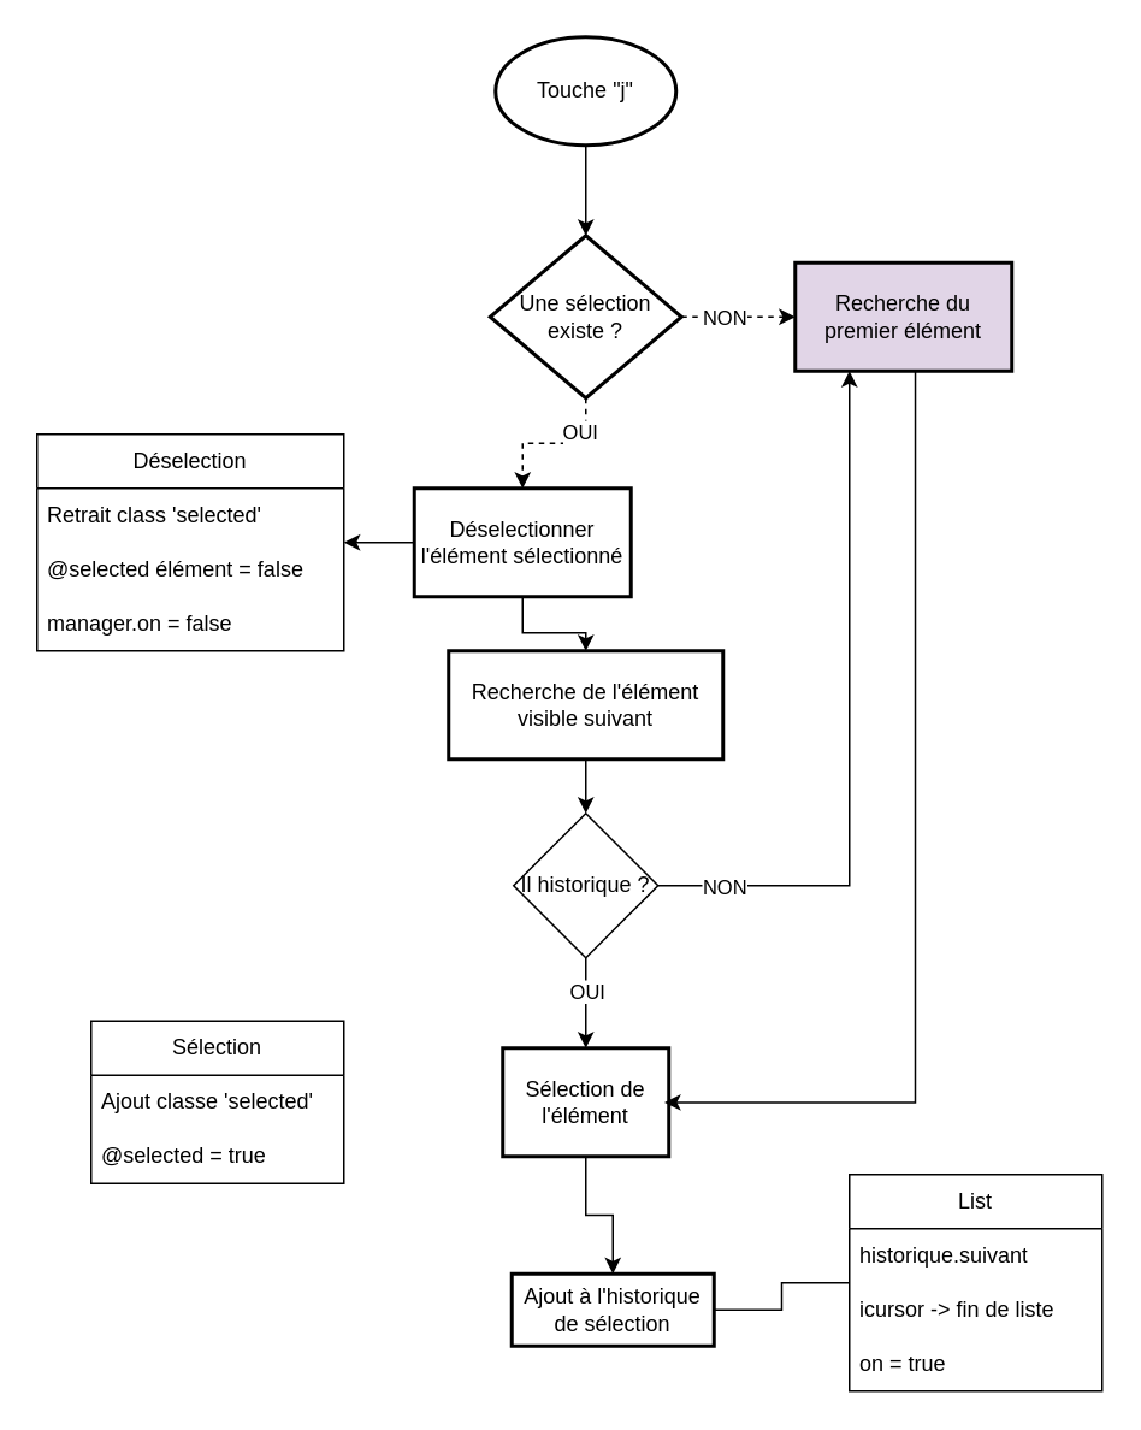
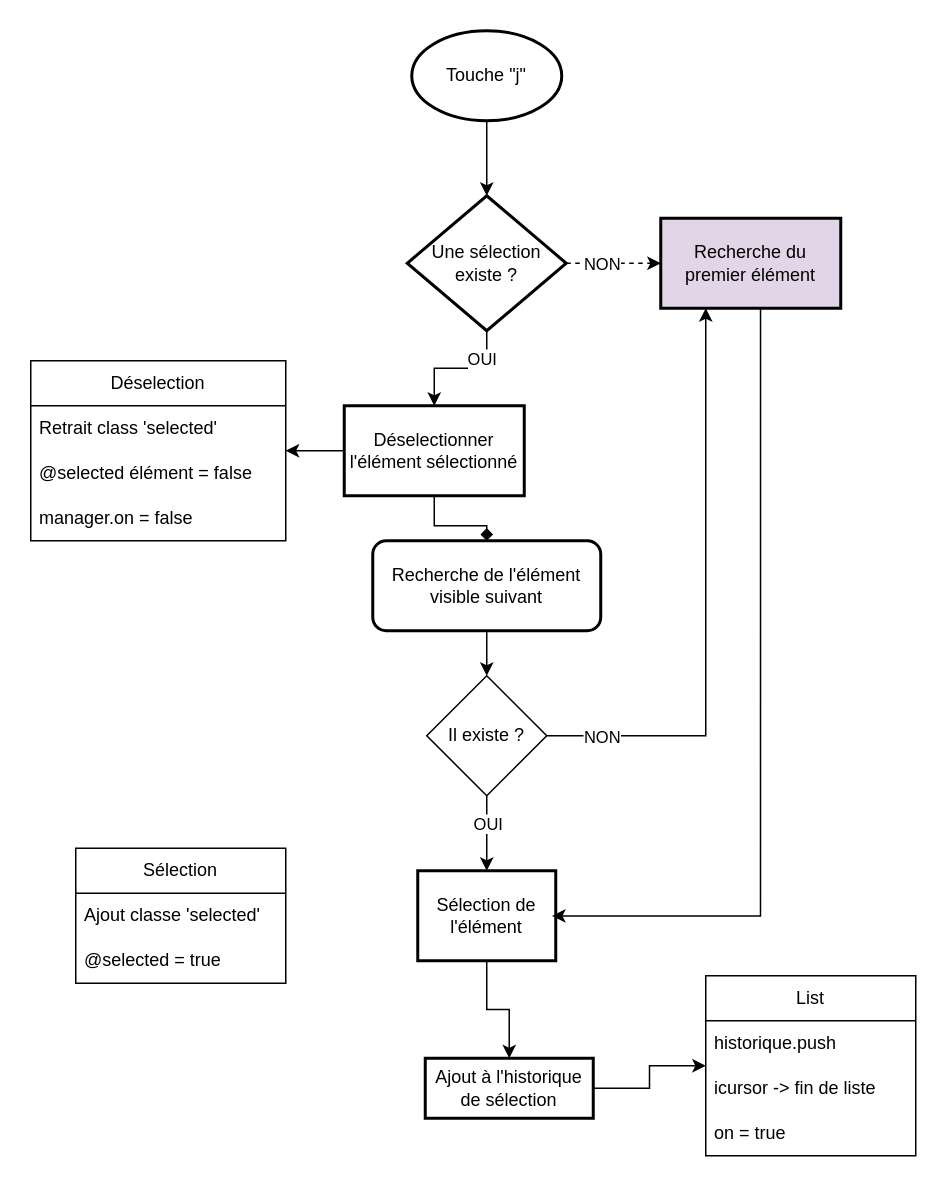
  <mxCell id="0" />
  <mxCell id="1" parent="0" />
  <mxCell id="2" style="edgeStyle=orthogonalEdgeStyle;rounded=0;orthogonalLoop=1;jettySize=auto;html=1;entryX=0.5;entryY=0;entryDx=0;entryDy=0;movable=0;resizable=0;rotatable=0;deletable=0;editable=0;locked=1;connectable=0;" edge="1" parent="1" source="3" target="7"><mxGeometry relative="1" as="geometry" /></mxCell>
  <mxCell id="3" value="Touche &quot;j&quot;" style="strokeWidth=2;html=1;shape=mxgraph.flowchart.start_1;whiteSpace=wrap;movable=0;resizable=0;rotatable=0;deletable=0;editable=0;locked=1;connectable=0;" vertex="1" parent="1"><mxGeometry x="274" y="20" width="100" height="60" as="geometry" /></mxCell>
  <mxCell id="4" value="" style="edgeStyle=orthogonalEdgeStyle;rounded=0;orthogonalLoop=1;jettySize=auto;html=1;dashed=1;" edge="1" parent="1" source="7" target="8"><mxGeometry relative="1" as="geometry" /></mxCell>
  <mxCell id="5" value="NON" style="edgeLabel;html=1;align=center;verticalAlign=middle;resizable=0;points=[];movable=0;rotatable=0;deletable=0;editable=0;locked=1;connectable=0;" vertex="1" connectable="0" parent="4"><mxGeometry x="-0.084" y="-1" relative="1" as="geometry"><mxPoint x="-6" y="-1" as="offset" /></mxGeometry></mxCell>
- <mxCell id="6" value="" style="edgeStyle=orthogonalEdgeStyle;rounded=0;orthogonalLoop=1;jettySize=auto;html=1;" edge="1" parent="1" source="18" target="11"><mxGeometry relative="1" as="geometry" /></mxCell>
+ <mxCell id="6" value="" style="edgeStyle=orthogonalEdgeStyle;rounded=0;orthogonalLoop=1;jettySize=auto;html=1;endArrow=diamond;" edge="1" parent="1" source="18" target="11"><mxGeometry relative="1" as="geometry" /></mxCell>
  <mxCell id="7" value="Une sélection existe ?" style="rhombus;whiteSpace=wrap;html=1;strokeWidth=2;movable=0;resizable=0;rotatable=0;deletable=0;editable=0;locked=1;connectable=0;" vertex="1" parent="1"><mxGeometry x="271" y="130" width="106" height="90" as="geometry" /></mxCell>
  <mxCell id="8" value="Recherche du premier élément" style="whiteSpace=wrap;html=1;strokeWidth=2;fillColor=#e1d5e7;" vertex="1" parent="1"><mxGeometry x="440" y="145" width="120" height="60" as="geometry" /></mxCell>
  <mxCell id="9" value="" style="edgeStyle=orthogonalEdgeStyle;rounded=0;orthogonalLoop=1;jettySize=auto;html=1;" edge="1" parent="1" source="26" target="13"><mxGeometry relative="1" as="geometry" /></mxCell>
  <mxCell id="10" value="OUI" style="edgeLabel;html=1;align=center;verticalAlign=middle;resizable=0;points=[];" vertex="1" connectable="0" parent="9"><mxGeometry x="-0.274" relative="1" as="geometry"><mxPoint as="offset" /></mxGeometry></mxCell>
- <mxCell id="11" value="Recherche de l'élément visible suivant" style="whiteSpace=wrap;html=1;strokeWidth=2;" vertex="1" parent="1"><mxGeometry x="248" y="360" width="152" height="60" as="geometry" /></mxCell>
+ <mxCell id="11" value="Recherche de l'élément visible suivant" style="whiteSpace=wrap;html=1;strokeWidth=2;rounded=1;" vertex="1" parent="1"><mxGeometry x="248" y="360" width="152" height="60" as="geometry" /></mxCell>
  <mxCell id="12" value="" style="edgeStyle=orthogonalEdgeStyle;rounded=0;orthogonalLoop=1;jettySize=auto;html=1;" edge="1" parent="1" source="13" target="31"><mxGeometry relative="1" as="geometry" /></mxCell>
  <mxCell id="13" value="Sélection de l'élément" style="whiteSpace=wrap;html=1;strokeWidth=2;" vertex="1" parent="1"><mxGeometry x="278" y="580" width="92" height="60" as="geometry" /></mxCell>
  <mxCell id="14" style="edgeStyle=orthogonalEdgeStyle;rounded=0;orthogonalLoop=1;jettySize=auto;html=1;entryX=0.973;entryY=0.502;entryDx=0;entryDy=0;entryPerimeter=0;" edge="1" parent="1" target="13"><mxGeometry relative="1" as="geometry"><mxPoint x="506.519" y="205" as="sourcePoint" /><mxPoint x="390.01" y="483.84" as="targetPoint" /><Array as="points"><mxPoint x="506" y="610" /></Array></mxGeometry></mxCell>
- <mxCell id="15" value="" style="edgeStyle=orthogonalEdgeStyle;rounded=0;orthogonalLoop=1;jettySize=auto;html=1;dashed=1;" edge="1" parent="1" source="7" target="18"><mxGeometry relative="1" as="geometry"><mxPoint x="324" y="220" as="sourcePoint" /><mxPoint x="324" y="310" as="targetPoint" /></mxGeometry></mxCell>
+ <mxCell id="15" value="" style="edgeStyle=orthogonalEdgeStyle;rounded=0;orthogonalLoop=1;jettySize=auto;html=1;" edge="1" parent="1" source="7" target="18"><mxGeometry relative="1" as="geometry"><mxPoint x="324" y="220" as="sourcePoint" /><mxPoint x="324" y="310" as="targetPoint" /></mxGeometry></mxCell>
  <mxCell id="16" value="OUI" style="edgeLabel;html=1;align=center;verticalAlign=middle;resizable=0;points=[];movable=0;rotatable=0;deletable=0;editable=0;locked=1;connectable=0;" vertex="1" connectable="0" parent="15"><mxGeometry x="-0.311" relative="1" as="geometry"><mxPoint y="-7" as="offset" /></mxGeometry></mxCell>
  <mxCell id="17" style="edgeStyle=orthogonalEdgeStyle;rounded=0;orthogonalLoop=1;jettySize=auto;html=1;" edge="1" parent="1" source="18" target="19"><mxGeometry relative="1" as="geometry"><mxPoint x="210" y="300" as="targetPoint" /></mxGeometry></mxCell>
  <mxCell id="18" value="Déselectionner l'élément sélectionné" style="whiteSpace=wrap;html=1;strokeWidth=2;" vertex="1" parent="1"><mxGeometry x="229" y="270" width="120" height="60" as="geometry" /></mxCell>
  <mxCell id="19" value="Déselection" style="swimlane;fontStyle=0;childLayout=stackLayout;horizontal=1;startSize=30;horizontalStack=0;resizeParent=1;resizeParentMax=0;resizeLast=0;collapsible=1;marginBottom=0;whiteSpace=wrap;html=1;" vertex="1" parent="1"><mxGeometry x="20" y="240" width="170" height="120" as="geometry" /></mxCell>
  <mxCell id="20" value="Retrait class 'selected'" style="text;strokeColor=none;fillColor=none;align=left;verticalAlign=middle;spacingLeft=4;spacingRight=4;overflow=hidden;points=[[0,0.5],[1,0.5]];portConstraint=eastwest;rotatable=0;whiteSpace=wrap;html=1;" vertex="1" parent="19"><mxGeometry y="30" width="170" height="30" as="geometry" /></mxCell>
  <mxCell id="21" value="@selected élément = false" style="text;strokeColor=none;fillColor=none;align=left;verticalAlign=middle;spacingLeft=4;spacingRight=4;overflow=hidden;points=[[0,0.5],[1,0.5]];portConstraint=eastwest;rotatable=0;whiteSpace=wrap;html=1;" vertex="1" parent="19"><mxGeometry y="60" width="170" height="30" as="geometry" /></mxCell>
  <mxCell id="22" value="manager.on = false" style="text;strokeColor=none;fillColor=none;align=left;verticalAlign=middle;spacingLeft=4;spacingRight=4;overflow=hidden;points=[[0,0.5],[1,0.5]];portConstraint=eastwest;rotatable=0;whiteSpace=wrap;html=1;" vertex="1" parent="19"><mxGeometry y="90" width="170" height="30" as="geometry" /></mxCell>
  <mxCell id="23" value="" style="edgeStyle=orthogonalEdgeStyle;rounded=0;orthogonalLoop=1;jettySize=auto;html=1;" edge="1" parent="1" source="11" target="26"><mxGeometry relative="1" as="geometry"><mxPoint x="324" y="420" as="sourcePoint" /><mxPoint x="324" y="530" as="targetPoint" /></mxGeometry></mxCell>
  <mxCell id="24" style="edgeStyle=orthogonalEdgeStyle;rounded=0;orthogonalLoop=1;jettySize=auto;html=1;entryX=0.25;entryY=1;entryDx=0;entryDy=0;" edge="1" parent="1" source="26" target="8"><mxGeometry relative="1" as="geometry" /></mxCell>
  <mxCell id="25" value="NON" style="edgeLabel;html=1;align=center;verticalAlign=middle;resizable=0;points=[];" vertex="1" connectable="0" parent="24"><mxGeometry x="-0.897" y="2" relative="1" as="geometry"><mxPoint x="16" y="2" as="offset" /></mxGeometry></mxCell>
- <mxCell id="26" value="Il historique ?" style="rhombus;whiteSpace=wrap;html=1;" vertex="1" parent="1"><mxGeometry x="284" y="450" width="80" height="80" as="geometry" /></mxCell>
+ <mxCell id="26" value="Il existe ?" style="rhombus;whiteSpace=wrap;html=1;" vertex="1" parent="1"><mxGeometry x="284" y="450" width="80" height="80" as="geometry" /></mxCell>
  <mxCell id="27" value="Sélection" style="swimlane;fontStyle=0;childLayout=stackLayout;horizontal=1;startSize=30;horizontalStack=0;resizeParent=1;resizeParentMax=0;resizeLast=0;collapsible=1;marginBottom=0;whiteSpace=wrap;html=1;" vertex="1" parent="1"><mxGeometry x="50" y="565" width="140" height="90" as="geometry" /></mxCell>
  <mxCell id="28" value="Ajout classe 'selected'" style="text;strokeColor=none;fillColor=none;align=left;verticalAlign=middle;spacingLeft=4;spacingRight=4;overflow=hidden;points=[[0,0.5],[1,0.5]];portConstraint=eastwest;rotatable=0;whiteSpace=wrap;html=1;" vertex="1" parent="27"><mxGeometry y="30" width="140" height="30" as="geometry" /></mxCell>
  <mxCell id="29" value="@selected = true" style="text;strokeColor=none;fillColor=none;align=left;verticalAlign=middle;spacingLeft=4;spacingRight=4;overflow=hidden;points=[[0,0.5],[1,0.5]];portConstraint=eastwest;rotatable=0;whiteSpace=wrap;html=1;" vertex="1" parent="27"><mxGeometry y="60" width="140" height="30" as="geometry" /></mxCell>
- <mxCell id="30" style="edgeStyle=orthogonalEdgeStyle;rounded=0;orthogonalLoop=1;jettySize=auto;html=1;exitX=1;exitY=0.5;exitDx=0;exitDy=0;endArrow=none;" edge="1" parent="1" source="31" target="32"><mxGeometry relative="1" as="geometry" /></mxCell>
+ <mxCell id="30" style="edgeStyle=orthogonalEdgeStyle;rounded=0;orthogonalLoop=1;jettySize=auto;html=1;exitX=1;exitY=0.5;exitDx=0;exitDy=0;" edge="1" parent="1" source="31" target="32"><mxGeometry relative="1" as="geometry" /></mxCell>
  <mxCell id="31" value="Ajout à l'historique de sélection" style="whiteSpace=wrap;html=1;strokeWidth=2;" vertex="1" parent="1"><mxGeometry x="283" y="705" width="112" height="40" as="geometry" /></mxCell>
  <mxCell id="32" value="List" style="swimlane;fontStyle=0;childLayout=stackLayout;horizontal=1;startSize=30;horizontalStack=0;resizeParent=1;resizeParentMax=0;resizeLast=0;collapsible=1;marginBottom=0;whiteSpace=wrap;html=1;" vertex="1" parent="1"><mxGeometry x="470" y="650" width="140" height="120" as="geometry" /></mxCell>
- <mxCell id="33" value="historique.suivant" style="text;strokeColor=none;fillColor=none;align=left;verticalAlign=middle;spacingLeft=4;spacingRight=4;overflow=hidden;points=[[0,0.5],[1,0.5]];portConstraint=eastwest;rotatable=0;whiteSpace=wrap;html=1;" vertex="1" parent="32"><mxGeometry y="30" width="140" height="30" as="geometry" /></mxCell>
+ <mxCell id="33" value="historique.push" style="text;strokeColor=none;fillColor=none;align=left;verticalAlign=middle;spacingLeft=4;spacingRight=4;overflow=hidden;points=[[0,0.5],[1,0.5]];portConstraint=eastwest;rotatable=0;whiteSpace=wrap;html=1;" vertex="1" parent="32"><mxGeometry y="30" width="140" height="30" as="geometry" /></mxCell>
  <mxCell id="34" value="icursor -&amp;gt; fin de liste" style="text;strokeColor=none;fillColor=none;align=left;verticalAlign=middle;spacingLeft=4;spacingRight=4;overflow=hidden;points=[[0,0.5],[1,0.5]];portConstraint=eastwest;rotatable=0;whiteSpace=wrap;html=1;" vertex="1" parent="32"><mxGeometry y="60" width="140" height="30" as="geometry" /></mxCell>
  <mxCell id="35" value="on = true" style="text;strokeColor=none;fillColor=none;align=left;verticalAlign=middle;spacingLeft=4;spacingRight=4;overflow=hidden;points=[[0,0.5],[1,0.5]];portConstraint=eastwest;rotatable=0;whiteSpace=wrap;html=1;" vertex="1" parent="32"><mxGeometry y="90" width="140" height="30" as="geometry" /></mxCell>
